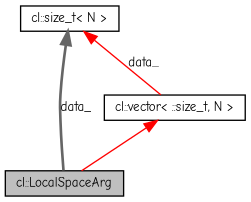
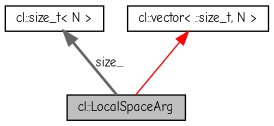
  digraph {
    fontname="Comic Neue"
    node [color=black fillcolor=white fontname="Comic Neue" fontsize=10 shape=record style=filled]
    edge [color=red dir=back fontname="Comic Neue" fontsize=10 labelfontname="FreeSans.ttf" labelfontsize=10 style=solid]
    n1 [fillcolor=grey75 fontcolor=black height=0.2 label="cl::LocalSpaceArg" width=0.4]
    n2 [height=0.2 label="cl::size_t\< N \>" width=0.4]
    n3 [height=0.2 label="cl::vector\< ::size_t, N \>" width=0.4]
-   n2 -> n1 [color=gray40 label=data_ style=bold]
-   n2 -> n3 [label=data_]
+   n2 -> n1 [color=gray40 label=size_ style=bold]
    n3 -> n1
  }
